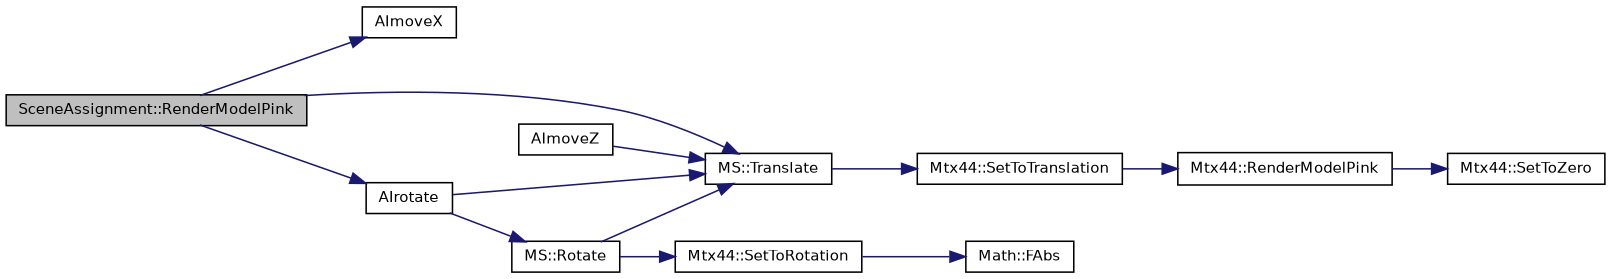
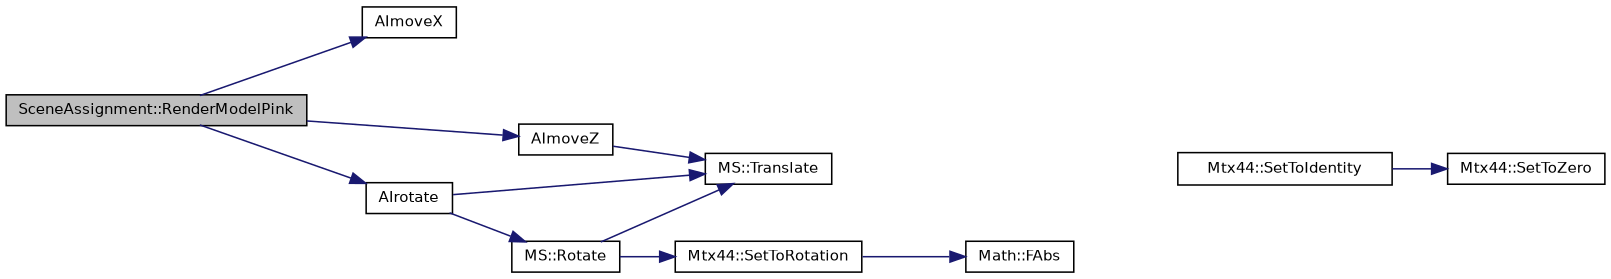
  digraph {
    rankdir=LR
    node [color=black fontname=Helvetica fontsize=10 shape=record]
    edge [color=midnightblue fontname=Helvetica fontsize=10 labelfontname=Helvetica labelfontsize=10 style=solid]
    n1 [fillcolor=grey75 fontcolor=black height=0.2 label="SceneAssignment::RenderModelPink" style=filled width=0.4]
    n2 [height=0.2 label=AImoveX width=0.4]
    n3 [height=0.2 label=AImoveZ width=0.4]
    n4 [height=0.2 label=AIrotate width=0.4]
    n5 [height=0.2 label="MS::Translate" width=0.4]
    n6 [height=0.2 label="MS::Rotate" width=0.4]
-   n7 [height=0.2 label="Mtx44::SetToTranslation" width=0.4]
-   n8 [height=0.2 label="Mtx44::RenderModelPink" width=0.4]
+   n8 [height=0.2 label="Mtx44::SetToIdentity" width=0.4]
    n9 [height=0.2 label="Mtx44::SetToZero" width=0.4]
    n10 [height=0.2 label="Mtx44::SetToRotation" width=0.4]
    n11 [height=0.2 label="Math::FAbs" width=0.4]
    n1 -> n2
-   n1 -> n5
+   n1 -> n3
    n1 -> n4
    n3 -> n5
    n4 -> n5
    n4 -> n6
-   n5 -> n7
    n6 -> n5
    n6 -> n10
-   n7 -> n8
    n8 -> n9
    n10 -> n11
  }
